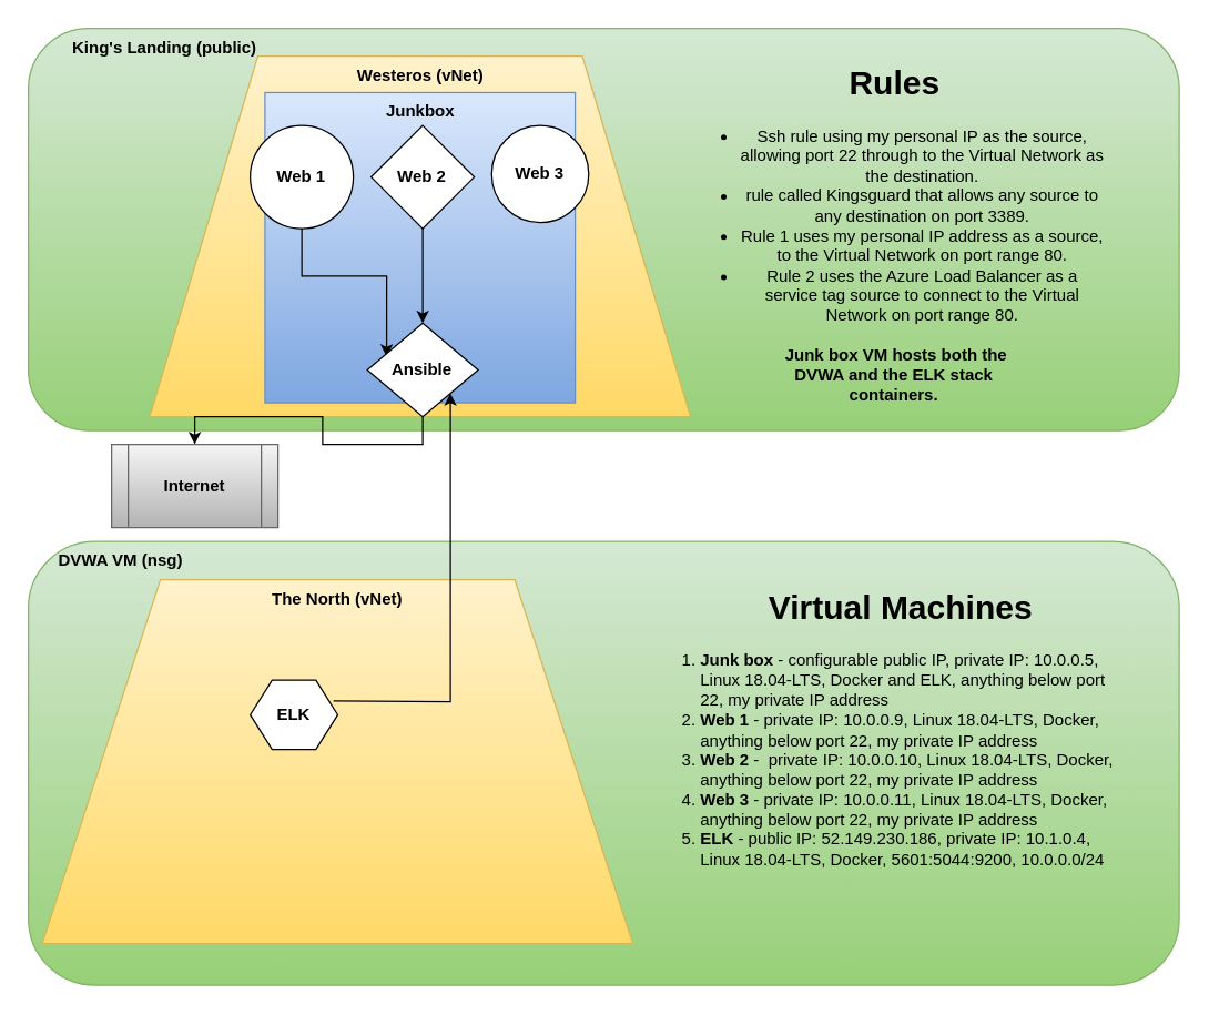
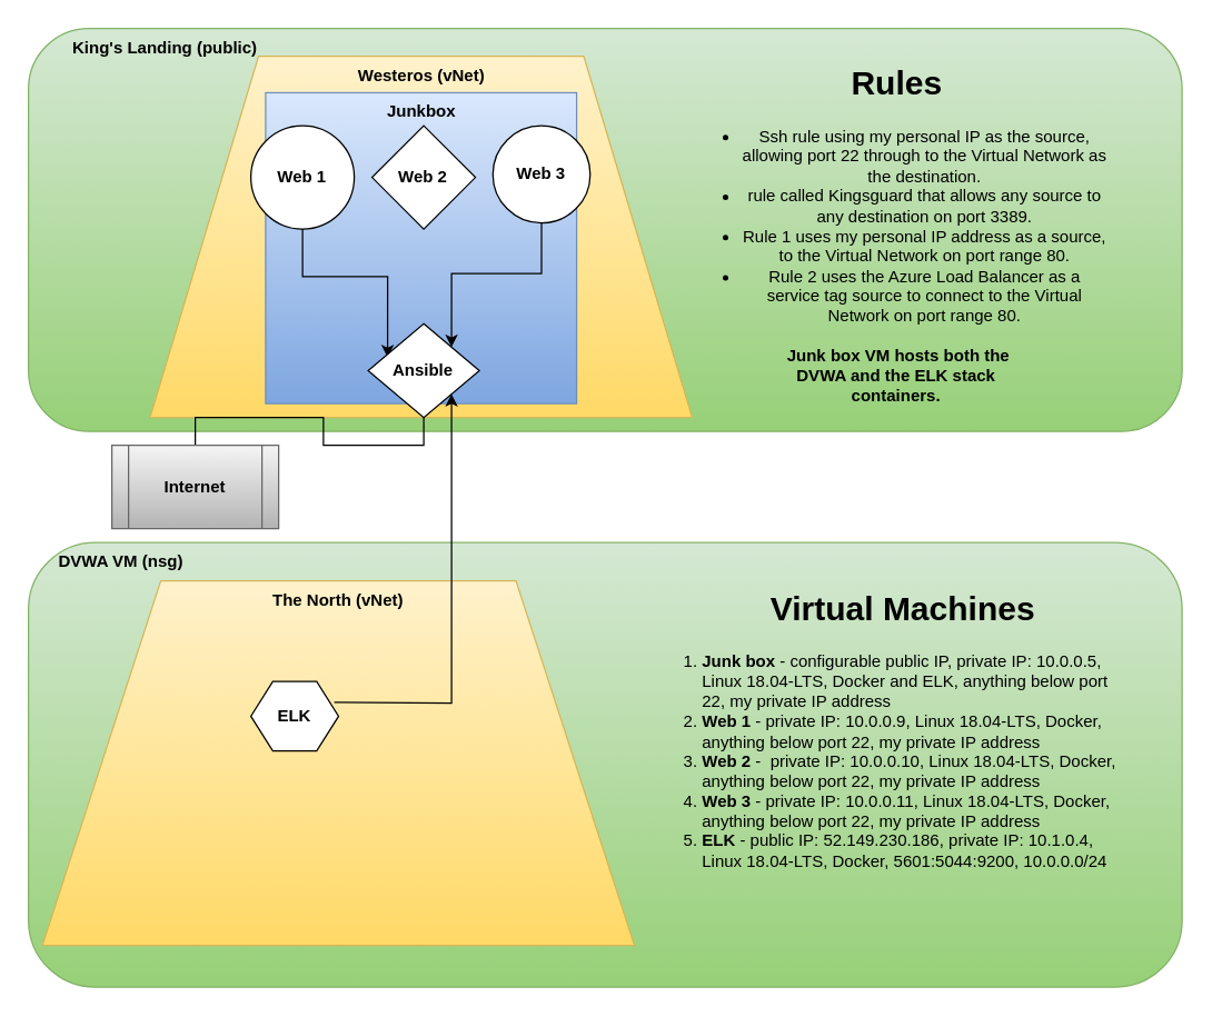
  <mxCell id="0" />
  <mxCell id="1" parent="0" />
  <mxCell id="2" value="&amp;nbsp; &amp;nbsp; &amp;nbsp; &amp;nbsp; &amp;nbsp;King's Landing (public)" style="rounded=1;whiteSpace=wrap;html=1;fillColor=#d5e8d4;strokeColor=#82b366;gradientColor=#97d077;horizontal=1;verticalAlign=top;fontStyle=1;align=left;" parent="1" vertex="1"><mxGeometry x="20" y="20" width="830" height="290" as="geometry" /></mxCell>
  <mxCell id="3" value="Westeros (vNet)" style="shape=trapezoid;perimeter=trapezoidPerimeter;whiteSpace=wrap;html=1;gradientColor=#ffd966;fillColor=#fff2cc;strokeColor=#d6b656;verticalAlign=top;align=center;fontStyle=1" parent="1" vertex="1"><mxGeometry x="107.5" y="40" width="390" height="260" as="geometry" /></mxCell>
  <mxCell id="4" value="Junkbox" style="whiteSpace=wrap;html=1;aspect=fixed;align=center;gradientColor=#7ea6e0;fillColor=#dae8fc;strokeColor=#6c8ebf;verticalAlign=top;fontStyle=1" parent="1" vertex="1"><mxGeometry x="190.63" y="66.25" width="223.75" height="223.75" as="geometry" /></mxCell>
  <mxCell id="5" style="edgeStyle=orthogonalEdgeStyle;rounded=0;orthogonalLoop=1;jettySize=auto;html=1;exitX=0.5;exitY=1;exitDx=0;exitDy=0;entryX=0.175;entryY=0.359;entryDx=0;entryDy=0;entryPerimeter=0;" parent="1" source="6" target="12" edge="1"><mxGeometry relative="1" as="geometry" /></mxCell>
  <mxCell id="6" value="Web 1" style="ellipse;whiteSpace=wrap;html=1;aspect=fixed;align=center;fontStyle=1;" parent="1" vertex="1"><mxGeometry x="180" y="90" width="74.38" height="74.38" as="geometry" /></mxCell>
+ <mxCell id="7" style="edgeStyle=orthogonalEdgeStyle;rounded=0;orthogonalLoop=1;jettySize=auto;html=1;exitX=0.5;exitY=1;exitDx=0;exitDy=0;entryX=1;entryY=0;entryDx=0;entryDy=0;" parent="1" source="8" target="12" edge="1"><mxGeometry relative="1" as="geometry" /></mxCell>
  <mxCell id="8" value="Web 3" style="ellipse;whiteSpace=wrap;html=1;aspect=fixed;align=center;fontStyle=1" parent="1" vertex="1"><mxGeometry x="354.13" y="90" width="70" height="70" as="geometry" /></mxCell>
- <mxCell id="9" style="edgeStyle=orthogonalEdgeStyle;rounded=0;orthogonalLoop=1;jettySize=auto;html=1;exitX=0.5;exitY=1;exitDx=0;exitDy=0;entryX=0.5;entryY=0;entryDx=0;entryDy=0;" parent="1" source="10" target="12" edge="1"><mxGeometry relative="1" as="geometry" /></mxCell>
  <mxCell id="10" value="Web 2" style="rhombus;whiteSpace=wrap;html=1;aspect=fixed;align=center;fontStyle=1;" parent="1" vertex="1"><mxGeometry x="267.19" y="90" width="74.38" height="74.38" as="geometry" /></mxCell>
- <mxCell id="11" style="edgeStyle=orthogonalEdgeStyle;rounded=0;orthogonalLoop=1;jettySize=auto;html=1;exitX=0.5;exitY=1;exitDx=0;exitDy=0;entryX=0.5;entryY=0;entryDx=0;entryDy=0;" parent="1" source="12" target="15" edge="1"><mxGeometry relative="1" as="geometry" /></mxCell>
+ <mxCell id="11" style="edgeStyle=orthogonalEdgeStyle;rounded=0;orthogonalLoop=1;jettySize=auto;html=1;exitX=0.5;exitY=1;exitDx=0;exitDy=0;entryX=0.5;entryY=0;entryDx=0;entryDy=0;endArrow=none;" parent="1" source="12" target="15" edge="1"><mxGeometry relative="1" as="geometry" /></mxCell>
  <mxCell id="12" value="Ansible" style="rhombus;whiteSpace=wrap;html=1;align=center;fontStyle=1" parent="1" vertex="1"><mxGeometry x="264.38" y="232.5" width="80" height="67.5" as="geometry" /></mxCell>
  <mxCell id="13" value="&lt;b&gt;&amp;nbsp;Junk box VM hosts both the DVWA and the ELK stack containers.&lt;/b&gt;" style="text;html=1;strokeColor=none;fillColor=none;align=center;verticalAlign=middle;whiteSpace=wrap;rounded=0;" parent="1" vertex="1"><mxGeometry x="549.38" y="250" width="191.25" height="40" as="geometry" /></mxCell>
  <mxCell id="14" value="&lt;h1&gt;Rules&lt;/h1&gt;&lt;p&gt;&lt;/p&gt;&lt;ul&gt;&lt;li&gt;Ssh rule using my personal IP as the source, allowing port 22 through to the Virtual Network as the destination.&lt;/li&gt;&lt;li&gt;rule called Kingsguard that allows any source to any destination on port 3389.&lt;/li&gt;&lt;li&gt;Rule 1 uses my personal IP address as a source, to the Virtual Network on port range 80.&lt;/li&gt;&lt;li&gt;Rule 2 uses the Azure Load Balancer as a service tag source to connect to the Virtual Network on port range 80.&lt;/li&gt;&lt;/ul&gt;&lt;p&gt;&lt;/p&gt;" style="text;html=1;strokeColor=none;fillColor=none;spacing=5;spacingTop=-20;whiteSpace=wrap;overflow=hidden;rounded=0;align=center;" parent="1" vertex="1"><mxGeometry x="490" y="40" width="310" height="220" as="geometry" /></mxCell>
  <mxCell id="15" value="&lt;b&gt;Internet&lt;/b&gt;" style="shape=process;whiteSpace=wrap;html=1;backgroundOutline=1;gradientColor=#b3b3b3;fillColor=#f5f5f5;strokeColor=#666666;" parent="1" vertex="1"><mxGeometry x="80" y="320" width="120" height="60" as="geometry" /></mxCell>
  <mxCell id="16" value="&amp;nbsp; &amp;nbsp; &amp;nbsp; DVWA VM (nsg)" style="rounded=1;whiteSpace=wrap;html=1;align=left;fontStyle=1;verticalAlign=top;gradientColor=#97d077;fillColor=#d5e8d4;strokeColor=#82b366;" parent="1" vertex="1"><mxGeometry x="20" y="390" width="830" height="320" as="geometry" /></mxCell>
  <mxCell id="17" value="The North (vNet)" style="shape=trapezoid;perimeter=trapezoidPerimeter;whiteSpace=wrap;html=1;align=center;gradientColor=#ffd966;fillColor=#fff2cc;strokeColor=#d6b656;fontStyle=1;verticalAlign=top;" parent="1" vertex="1"><mxGeometry x="30" y="417.5" width="425.93" height="262.5" as="geometry" /></mxCell>
  <mxCell id="18" value="ELK" style="shape=hexagon;perimeter=hexagonPerimeter2;whiteSpace=wrap;html=1;fontStyle=1" parent="1" vertex="1"><mxGeometry x="180" y="490" width="63.12" height="50" as="geometry" /></mxCell>
  <mxCell id="19" style="edgeStyle=orthogonalEdgeStyle;rounded=0;orthogonalLoop=1;jettySize=auto;html=1;entryX=1;entryY=1;entryDx=0;entryDy=0;" parent="1" target="12" edge="1"><mxGeometry relative="1" as="geometry"><mxPoint x="240" y="505" as="sourcePoint" /></mxGeometry></mxCell>
  <mxCell id="20" value="&lt;h1 style=&quot;text-align: center&quot;&gt;&amp;nbsp; &amp;nbsp; Virtual Machines&lt;/h1&gt;&lt;p&gt;&lt;/p&gt;&lt;ol&gt;&lt;li&gt;&lt;b&gt;Junk box&lt;/b&gt; - configurable public IP, private IP: 10.0.0.5, Linux 18.04-LTS, Docker and ELK, anything below port 22, my private IP address&lt;/li&gt;&lt;li&gt;&lt;b&gt;Web 1 &lt;/b&gt;- private IP: 10.0.0.9, Linux 18.04-LTS, Docker, anything below port 22, my private IP address&lt;/li&gt;&lt;li&gt;&lt;b&gt;Web 2&lt;/b&gt; -&amp;nbsp; private IP: 10.0.0.10, Linux 18.04-LTS, Docker, anything below port 22, my private IP address&lt;/li&gt;&lt;li&gt;&lt;b&gt;Web 3&lt;/b&gt; - private IP: 10.0.0.11, Linux 18.04-LTS, Docker, anything below port 22, my private IP address&lt;/li&gt;&lt;li&gt;&lt;b&gt;ELK&lt;/b&gt; - public IP: 52.149.230.186, private IP: 10.1.0.4, Linux 18.04-LTS, Docker, 5601:5044:9200, 10.0.0.0/24&amp;nbsp;&lt;/li&gt;&lt;/ol&gt;&lt;p&gt;&lt;/p&gt;" style="text;html=1;strokeColor=none;fillColor=none;spacing=5;spacingTop=-20;whiteSpace=wrap;overflow=hidden;rounded=0;align=left;" parent="1" vertex="1"><mxGeometry x="460" y="417.5" width="350" height="232.5" as="geometry" /></mxCell>
